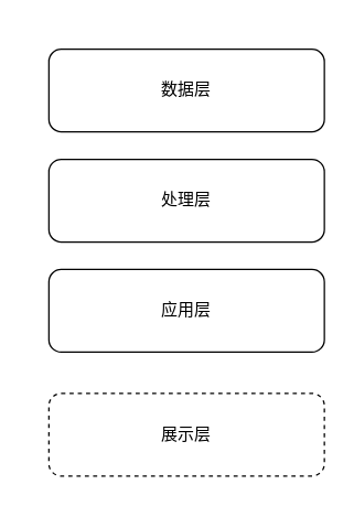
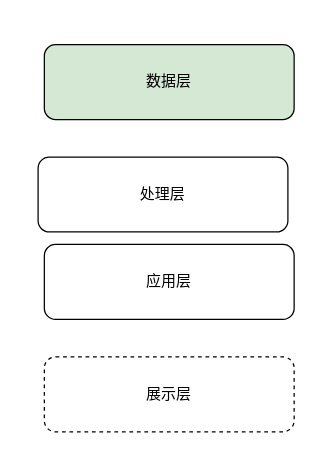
  <mxCell id="0" />
  <mxCell id="1" parent="0" />
  <mxCell id="2" value="展示层" style="rounded=1;whiteSpace=wrap;html=1;dashed=1;" vertex="1" parent="1"><mxGeometry x="20" y="270" width="200" height="60" as="geometry" /></mxCell>
  <mxCell id="3" value="应用层" style="rounded=1;whiteSpace=wrap;html=1;" vertex="1" parent="1"><mxGeometry x="20" y="180" width="200" height="60" as="geometry" /></mxCell>
- <mxCell id="4" value="数据层" style="rounded=1;whiteSpace=wrap;html=1;" vertex="1" parent="1"><mxGeometry x="20" y="20" width="200" height="60" as="geometry" /></mxCell>
- <mxCell id="5" value="处理层" style="rounded=1;whiteSpace=wrap;html=1;" vertex="1" parent="1"><mxGeometry x="20" y="100" width="200" height="60" as="geometry" /></mxCell>
+ <mxCell id="4" value="数据层" style="rounded=1;whiteSpace=wrap;html=1;fillColor=#d5e8d4;" vertex="1" parent="1"><mxGeometry x="20" y="20" width="200" height="60" as="geometry" /></mxCell>
+ <mxCell id="5" value="处理层" style="rounded=1;whiteSpace=wrap;html=1;" vertex="1" parent="1"><mxGeometry x="15" y="110" width="200" height="60" as="geometry" /></mxCell>
  <mxCell id="6" style="edgeStyle=orthogonalEdgeStyle;rounded=0;orthogonalLoop=1;jettySize=auto;html=1;" edge="1" parent="1" target="2" />
